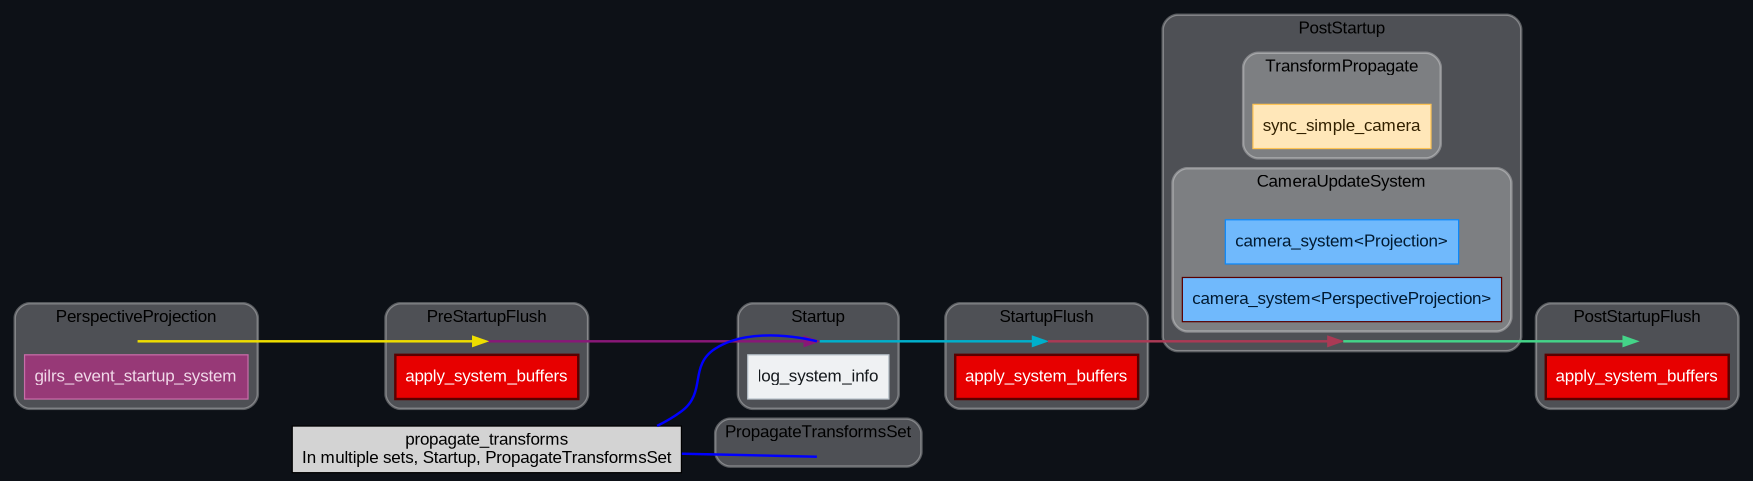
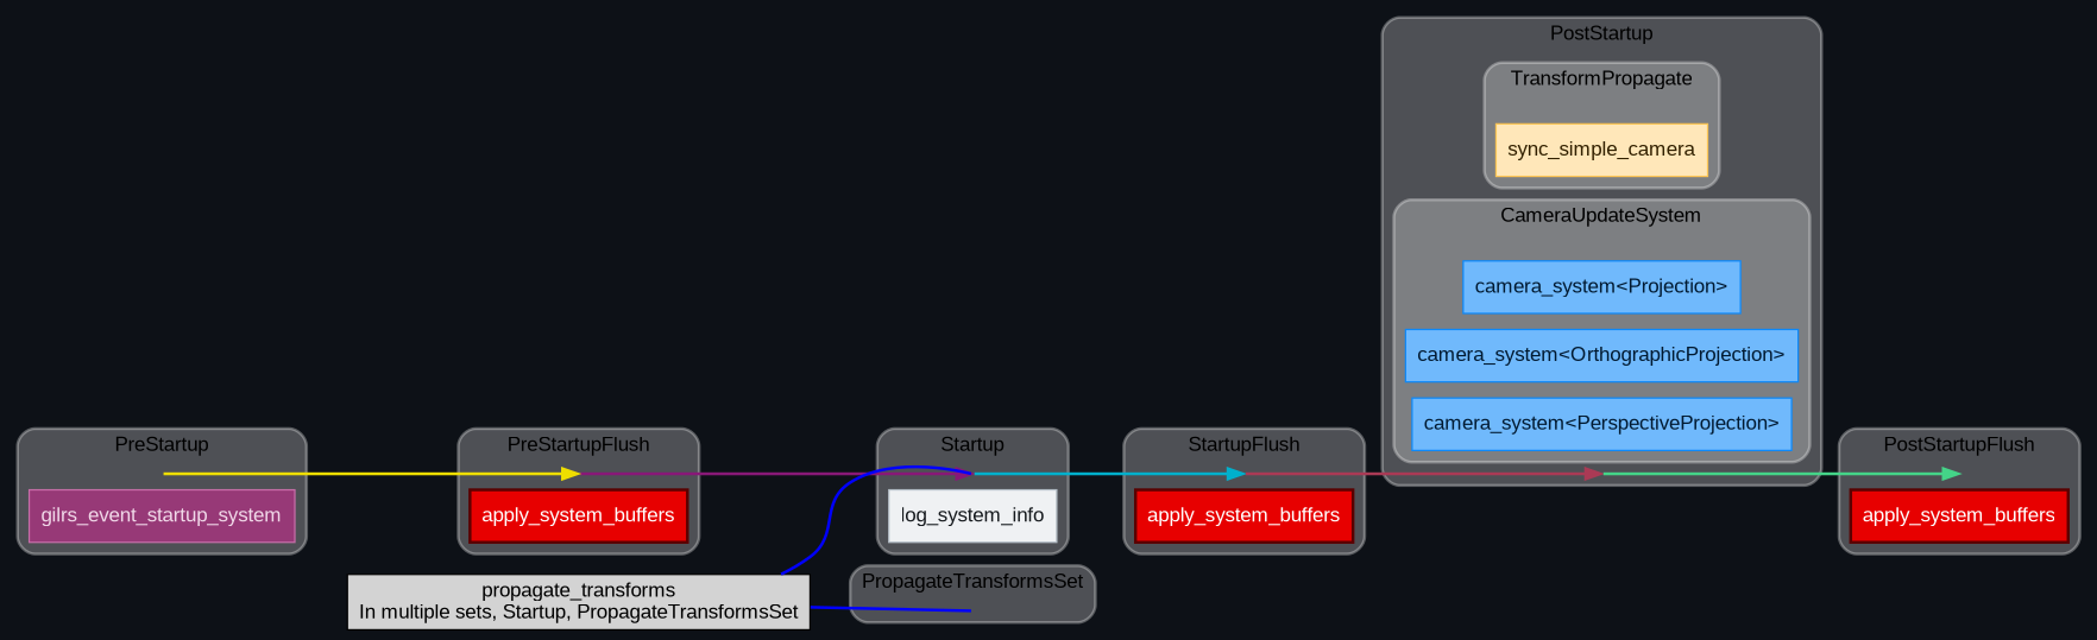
  digraph {
    bgcolor="#0d1117"
    compound=true
    fontname="Liberation Sans"
    nodesep=0.15
    rankdir=LR
    splines=spline
    node [fontname="Liberation Sans" shape=box style=filled]
    edge [color=blue fontname="Liberation Sans" penwidth=2]
    "set_marker_node_Set(2)" [height=0 shape=point style=invis]
    n2 [color="#5a0000" fillcolor="#e70000" fontcolor="#ffffff" label=apply_system_buffers penwidth=2]
    "set_marker_node_Set(0)" [height=0 shape=point style=invis]
    n4 [color="#b4bec7" fillcolor="#eff1f3" fontcolor="#15191d" label=log_system_info penwidth=1]
    "set_marker_node_Set(3)" [height=0 shape=point style=invis]
    n6 [color="#5a0000" fillcolor="#e70000" fontcolor="#ffffff" label=apply_system_buffers penwidth=2]
    "set_marker_node_Set(4)" [height=0 shape=point style=invis]
    n8 [color="#5a0000" fillcolor="#e70000" fontcolor="#ffffff" label=apply_system_buffers penwidth=2]
    "set_marker_node_Set(5)" [height=0 shape=point style=invis]
    n10 [color="#c86da9" fillcolor="#973977" fontcolor="#f1d9e9" label=gilrs_event_startup_system penwidth=1]
    "set_marker_node_Set(7)" [height=0 shape=point style=invis]
    n12 [color="#ffc453" fillcolor="#ffe7b9" fontcolor="#322100" label=sync_simple_camera penwidth=1]
    "set_marker_node_Set(12)" [height=0 shape=point style=invis]
    n14 [color="#0c88f9" fillcolor="#70b9fc" fontcolor="#011a31" label="camera_system<Projection>" penwidth=1]
-   n16 [color="#5a0000" fillcolor="#70b9fc" fontcolor="#011a31" label="camera_system<PerspectiveProjection>" penwidth=1]
+   n15 [color="#0c88f9" fillcolor="#70b9fc" fontcolor="#011a31" label="camera_system<OrthographicProjection>" penwidth=1]
+   n16 [color="#0c88f9" fillcolor="#70b9fc" fontcolor="#011a31" label="camera_system<PerspectiveProjection>" penwidth=1]
    "set_marker_node_Set(6)" [height=0 shape=point style=invis]
    "set_marker_node_Set(9)" [height=0 shape=point style=invis]
    n19 [label="propagate_transforms\nIn multiple sets, Startup, PropagateTransformsSet"]
    subgraph cluster_1 {
      color="#ffffff50"
      fillcolor="#ffffff44"
      label=PreStartupFlush
      penwidth=2
      style="rounded,filled"
      "set_marker_node_Set(2)"
      n2
    }
    subgraph cluster_2 {
      color="#ffffff50"
      fillcolor="#ffffff44"
      label=Startup
      penwidth=2
      style="rounded,filled"
      "set_marker_node_Set(0)"
      n4
    }
    subgraph cluster_3 {
      color="#ffffff50"
      fillcolor="#ffffff44"
      label=StartupFlush
      penwidth=2
      style="rounded,filled"
      "set_marker_node_Set(3)"
      n6
    }
    subgraph cluster_4 {
      color="#ffffff50"
      fillcolor="#ffffff44"
      label=PostStartupFlush
      penwidth=2
      style="rounded,filled"
      "set_marker_node_Set(4)"
      n8
    }
    subgraph cluster_5 {
      color="#ffffff50"
      fillcolor="#ffffff44"
-     label=PerspectiveProjection
+     label=PreStartup
      penwidth=2
      style="rounded,filled"
      "set_marker_node_Set(5)"
      n10
    }
    subgraph cluster_6 {
      color="#ffffff50"
      fillcolor="#ffffff44"
      label=PostStartup
      penwidth=2
      style="rounded,filled"
      "set_marker_node_Set(6)"
      subgraph cluster_7 {
        color="#ffffff50"
        fillcolor="#ffffff44"
        label=TransformPropagate
        penwidth=2
        style="rounded,filled"
        "set_marker_node_Set(7)"
        n12
      }
      subgraph cluster_8 {
        color="#ffffff50"
        fillcolor="#ffffff44"
        label=CameraUpdateSystem
        penwidth=2
        style="rounded,filled"
        "set_marker_node_Set(12)"
        n14
+       n15
        n16
      }
    }
    subgraph cluster_9 {
      color="#ffffff50"
      fillcolor="#ffffff44"
      label=PropagateTransformsSet
      penwidth=2
      style="rounded,filled"
      "set_marker_node_Set(9)"
    }
    "set_marker_node_Set(2)" -> "set_marker_node_Set(0)" [color="#881877"]
    "set_marker_node_Set(0)" -> "set_marker_node_Set(3)" [color="#00b0cc"]
    "set_marker_node_Set(3)" -> "set_marker_node_Set(6)" [color="#aa3a55"]
    "set_marker_node_Set(5)" -> "set_marker_node_Set(2)" [color="#eede00"]
    "set_marker_node_Set(6)" -> "set_marker_node_Set(4)" [color="#44d488"]
    n19 -> "set_marker_node_Set(0)" [dir=none]
    n19 -> "set_marker_node_Set(9)" [dir=none]
  }
